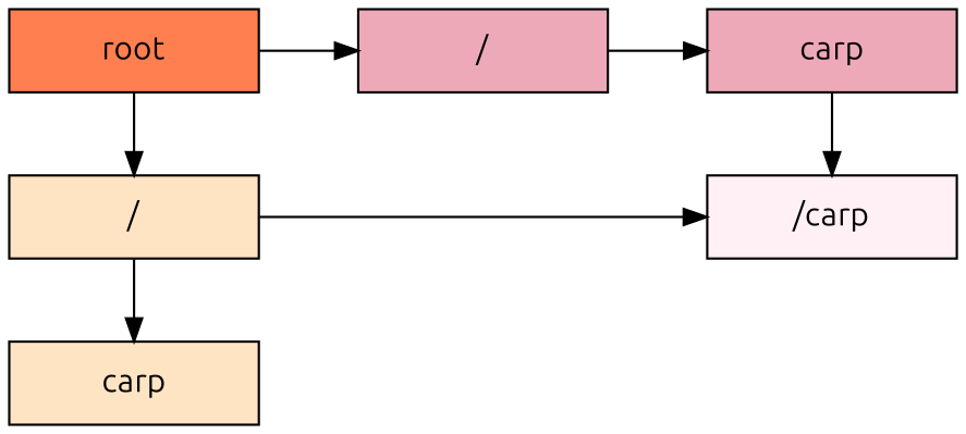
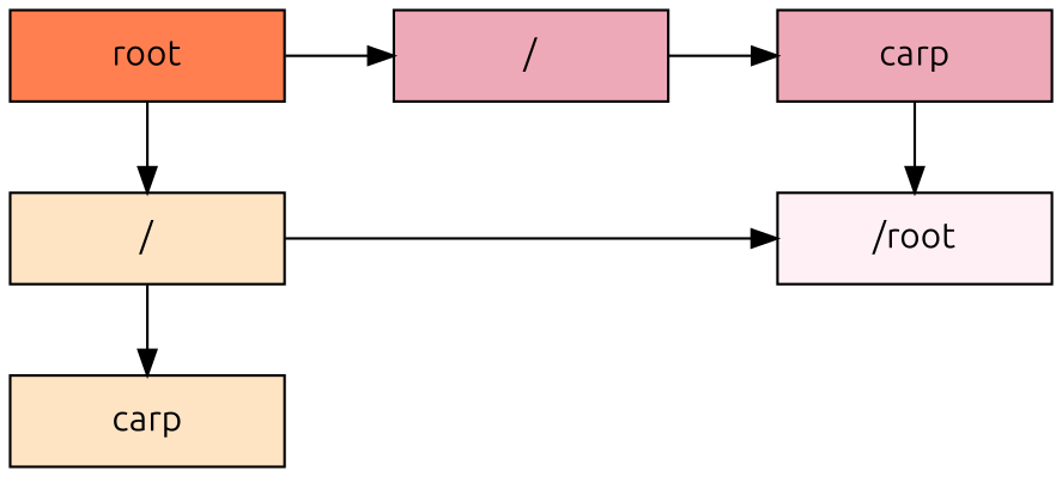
  digraph {
    nodesep=0.6
    ranksep=0.5
    fontname=Ubuntu
    node [fillcolor=pink2 group=0 shape=box style=filled fontname=Ubuntu]
    edge [fontname=Ubuntu]
    n1 [fillcolor=coral label=root width=1.5]
    n2 [group=1 label="/" width=1.5]
    n3 [group=2 label=carp width=1.5]
    n4 [fillcolor=bisque1 label="/" width=1.5]
-   n5 [fillcolor=lavenderblush1 group=2 label="/carp" width=1.5]
+   n5 [fillcolor=lavenderblush1 group=2 label="/root" width=1.5]
    n6 [fillcolor=bisque1 label=carp width=1.5]
    subgraph sub_1 {
      rank=same
      n1
      n2
      n3
    }
    subgraph sub_2 {
      rank=same
      n4
      n5
    }
    subgraph sub_3 {
      rank=same
      n6
    }
    n1 -> n2
    n1 -> n4
    n2 -> n3
    n3 -> n5
    n4 -> n5
    n4 -> n6
  }
